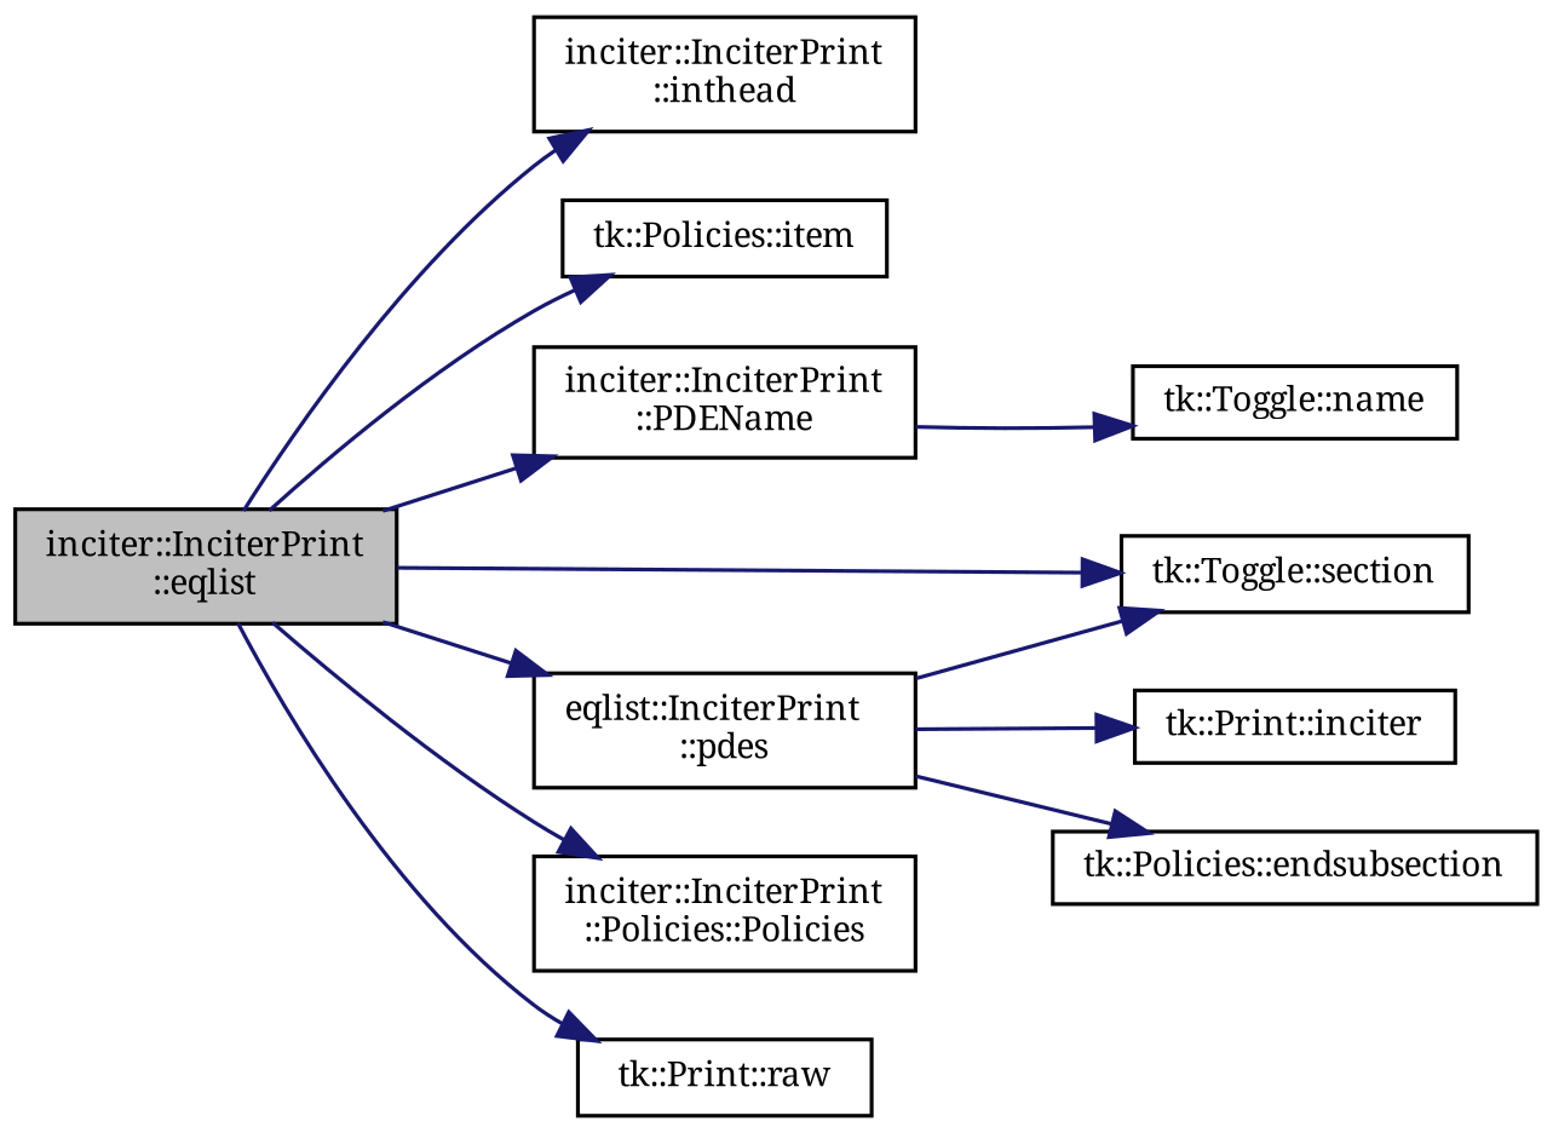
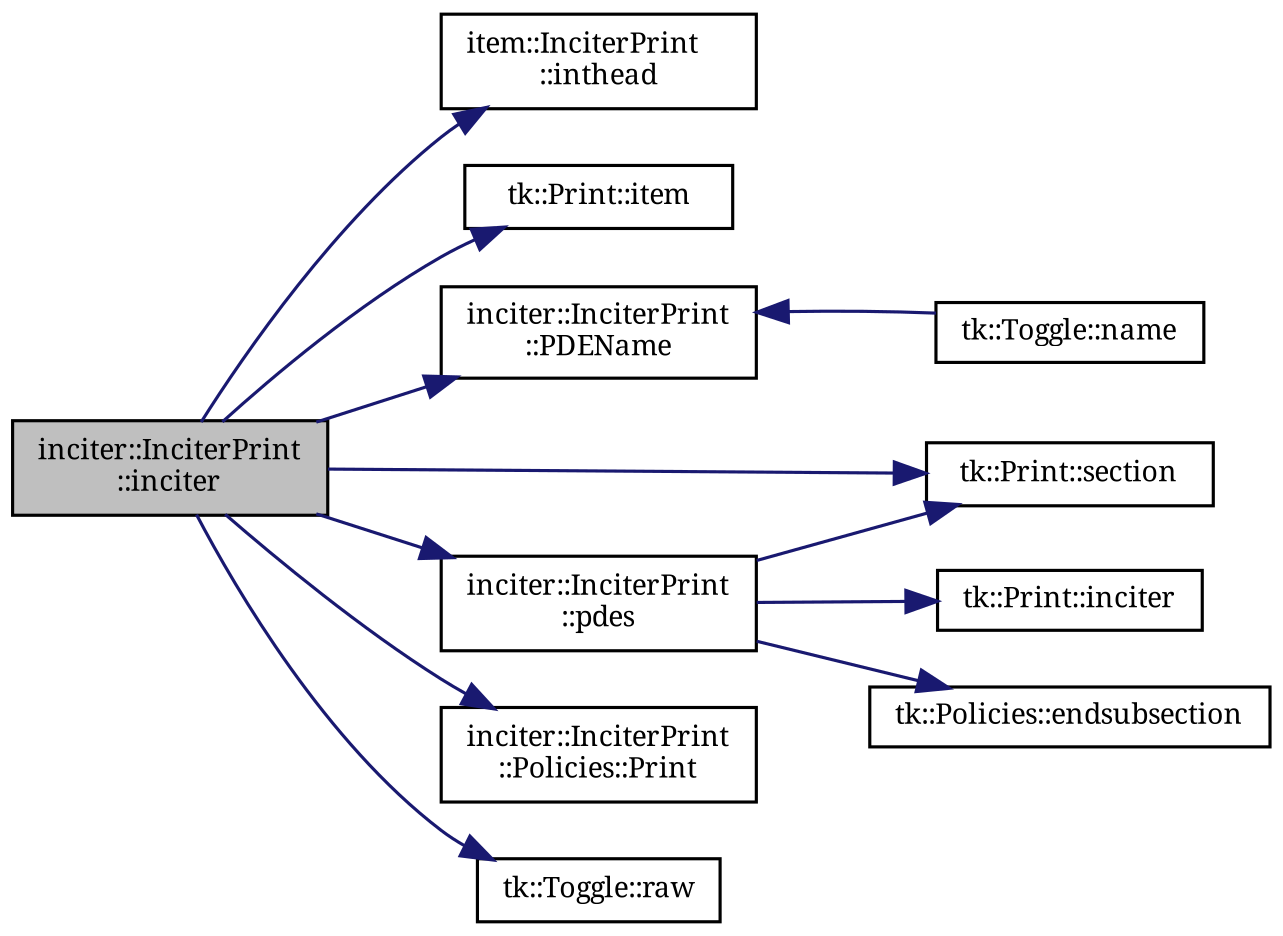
  digraph {
    fontname="Noto Serif"
    rankdir=LR
    node [color=black fontname="Noto Serif" fontsize=9 shape=record]
    edge [color=midnightblue fontname="Noto Serif" fontsize=9 labelfontname="sans-serif" labelfontsize=9 style=solid]
-   n1 [fillcolor=grey75 fontcolor=black height=0.2 label="inciter::InciterPrint\l::eqlist" style=filled width=0.4]
-   n2 [height=0.2 label="inciter::InciterPrint\l::inthead" width=0.4]
-   n3 [height=0.2 label="tk::Policies::item" width=0.4]
+   n1 [fillcolor=grey75 fontcolor=black height=0.2 label="inciter::InciterPrint\l::inciter" style=filled width=0.4]
+   n2 [height=0.2 label="item::InciterPrint\l::inthead" width=0.4]
+   n3 [height=0.2 label="tk::Print::item" width=0.4]
    n4 [height=0.2 label="inciter::InciterPrint\l::PDEName" width=0.4]
-   n5 [height=0.2 label="eqlist::InciterPrint\l::pdes" width=0.4]
-   n6 [height=0.2 label="tk::Toggle::section" width=0.4]
-   n7 [height=0.2 label="inciter::InciterPrint\l::Policies::Policies" width=0.4]
-   n8 [height=0.2 label="tk::Print::raw" width=0.4]
+   n5 [height=0.2 label="inciter::InciterPrint\l::pdes" width=0.4]
+   n6 [height=0.2 label="tk::Print::section" width=0.4]
+   n7 [height=0.2 label="inciter::InciterPrint\l::Policies::Print" width=0.4]
+   n8 [height=0.2 label="tk::Toggle::raw" width=0.4]
    n9 [height=0.2 label="tk::Toggle::name" width=0.4]
    n10 [height=0.2 label="tk::Print::inciter" width=0.4]
    n11 [height=0.2 label="tk::Policies::endsubsection" width=0.4]
    n1 -> n2
    n1 -> n3
    n1 -> n4
    n1 -> n5
    n1 -> n6
    n1 -> n7
    n1 -> n8
-   n4 -> n9
+   n9 -> n4
    n5 -> n6
    n5 -> n10
    n5 -> n11
  }
